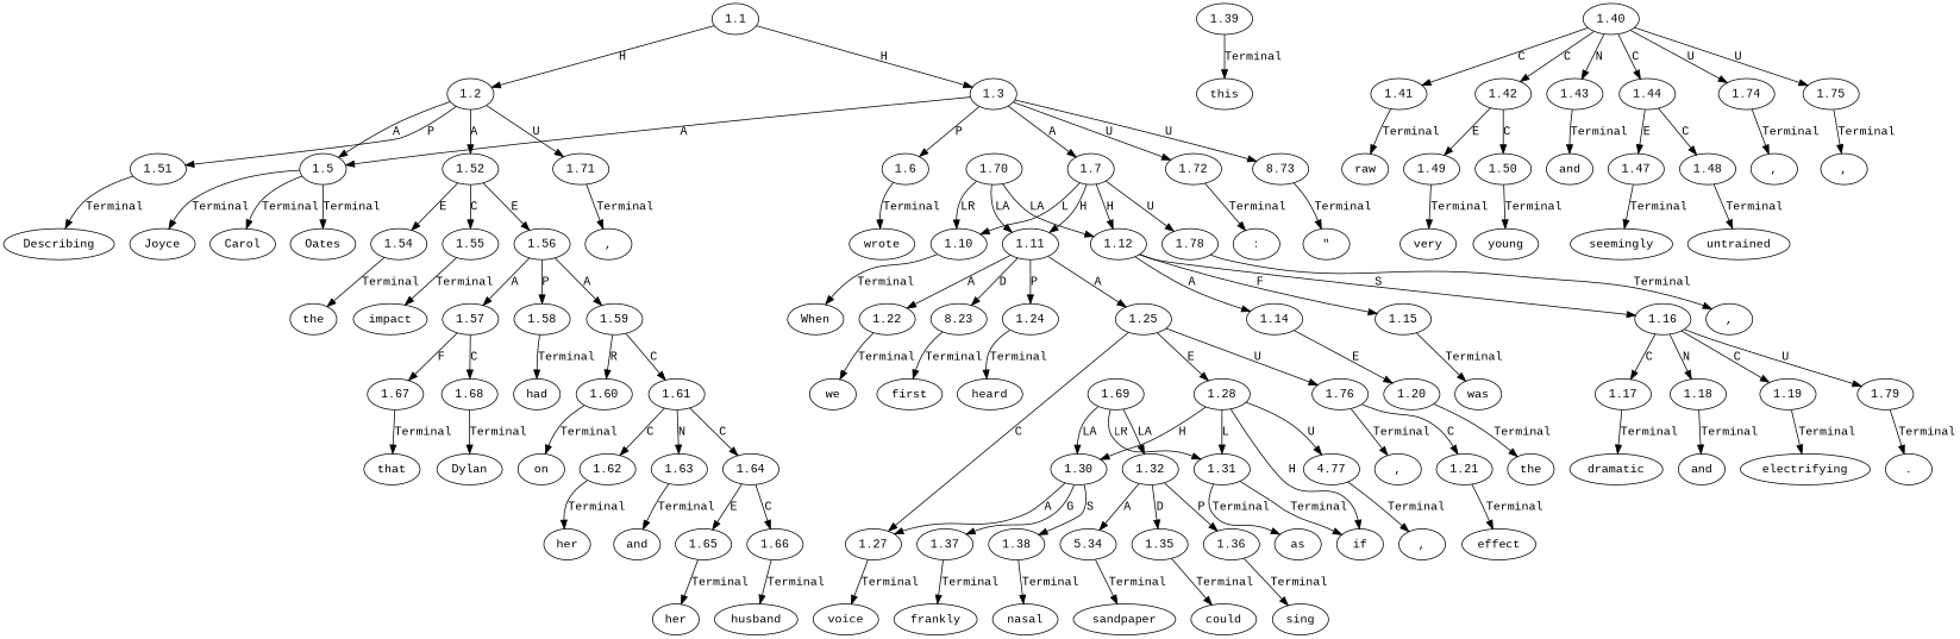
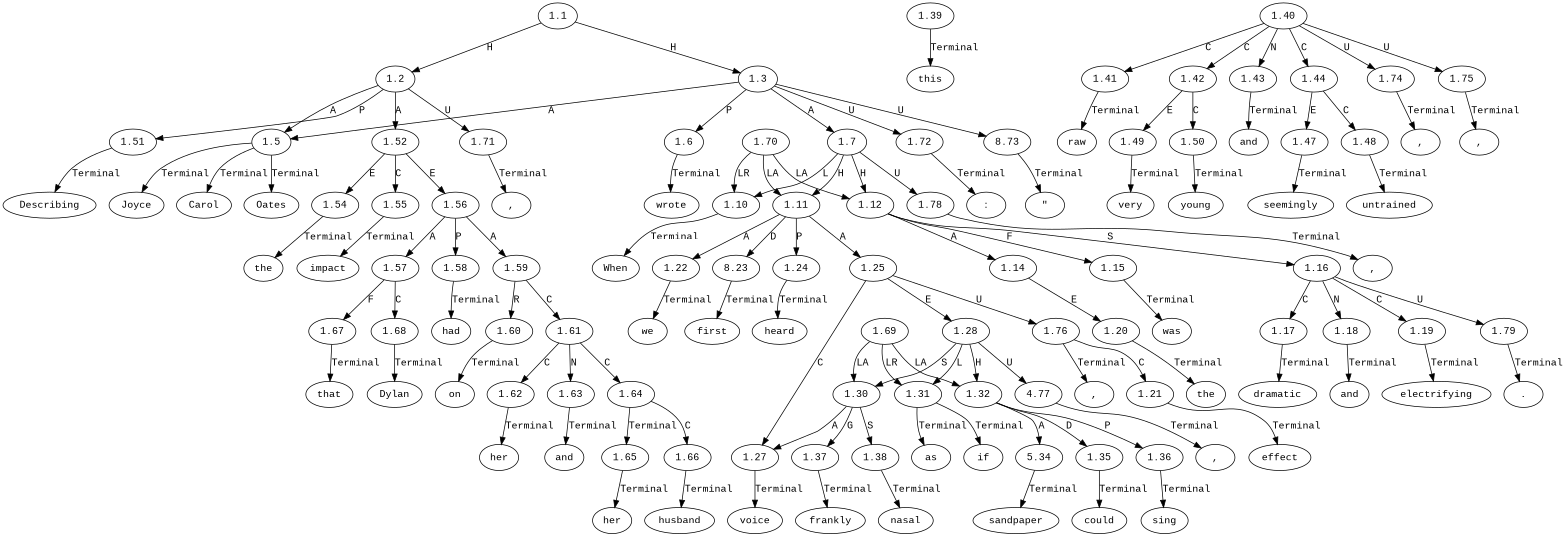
  digraph {
    fontname="Liberation Mono"
    node [fontname="Liberation Mono" ordering=out]
    edge [fontname="Liberation Mono" ordering=out]
    n1 [label=Describing]
    n2 [label=her]
    n3 [label=husband]
    n4 [label=","]
    n5 [label=Joyce]
    n6 [label=Carol]
    n7 [label=Oates]
    n8 [label=wrote]
    n9 [label=":"]
    n10 [label="\""]
    n11 [label=When]
    n12 [label=the]
    n13 [label=we]
    n14 [label=first]
    n15 [label=heard]
    n16 [label=this]
    n17 [label=raw]
    n18 [label=","]
    n19 [label=very]
    n20 [label=young]
    n21 [label=","]
    n22 [label=and]
    n23 [label=impact]
    n24 [label=seemingly]
    n25 [label=untrained]
    n26 [label=voice]
    n27 [label=","]
    n28 [label=frankly]
    n29 [label=nasal]
    n30 [label=","]
    n31 [label=as]
    n32 [label=if]
    n33 [label=sandpaper]
    n34 [label=that]
    n35 [label=could]
    n36 [label=sing]
    n37 [label=","]
    n38 [label=the]
    n39 [label=effect]
    n40 [label=was]
    n41 [label=dramatic]
    n42 [label=and]
    n43 [label=electrifying]
    n44 [label="."]
    n45 [label=Dylan]
    n46 [label=had]
    n47 [label=on]
    n48 [label=her]
    n49 [label=and]
    n50 [label=1.1]
    n51 [label=1.2]
    n52 [label=1.3]
    n53 [label=1.5]
    n54 [label=1.51]
    n55 [label=1.52]
    n56 [label=1.71]
    n57 [label=1.6]
    n58 [label=1.7]
    n59 [label=1.72]
    n60 [label=8.73]
    n61 [label=1.54]
    n62 [label=1.55]
    n63 [label=1.56]
    n64 [label=1.10]
    n65 [label=1.11]
    n66 [label=1.12]
    n67 [label=1.78]
    n68 [label=1.22]
    n69 [label=8.23]
    n70 [label=1.24]
    n71 [label=1.25]
    n72 [label=1.14]
    n73 [label=1.15]
    n74 [label=1.16]
    n75 [label=1.27]
    n76 [label=1.28]
    n77 [label=1.76]
    n78 [label=1.20]
    n79 [label=1.17]
    n80 [label=1.18]
    n81 [label=1.19]
    n82 [label=1.79]
    n83 [label=1.21]
    n84 [label=1.30]
    n85 [label=1.31]
    n86 [label=1.32]
    n87 [label=4.77]
    n88 [label=1.39]
    n89 [label=1.40]
    n90 [label=1.41]
    n91 [label=1.42]
    n92 [label=1.43]
    n93 [label=1.44]
    n94 [label=1.74]
    n95 [label=1.75]
    n96 [label=1.37]
    n97 [label=1.38]
    n98 [label=5.34]
    n99 [label=1.35]
    n100 [label=1.36]
    n101 [label=1.49]
    n102 [label=1.50]
    n103 [label=1.47]
    n104 [label=1.48]
    n105 [label=1.57]
    n106 [label=1.58]
    n107 [label=1.59]
    n108 [label=1.67]
    n109 [label=1.68]
    n110 [label=1.60]
    n111 [label=1.61]
    n112 [label=1.62]
    n113 [label=1.63]
    n114 [label=1.64]
    n115 [label=1.65]
    n116 [label=1.66]
    n117 [label=1.69]
    n118 [label=1.70]
    n50 -> n51 [label=H]
    n50 -> n52 [label=H]
    n51 -> n53 [label=A]
    n51 -> n54 [label=P]
    n51 -> n55 [label=A]
    n51 -> n56 [label=U]
    n52 -> n53 [label=A]
    n52 -> n57 [label=P]
    n52 -> n58 [label=A]
    n52 -> n59 [label=U]
    n52 -> n60 [label=U]
    n53 -> n5 [label=Terminal]
    n53 -> n6 [label=Terminal]
    n53 -> n7 [label=Terminal]
    n54 -> n1 [label=Terminal]
    n55 -> n61 [label=E]
    n55 -> n62 [label=C]
    n55 -> n63 [label=E]
    n56 -> n4 [label=Terminal]
    n57 -> n8 [label=Terminal]
    n58 -> n64 [label=L]
    n58 -> n65 [label=H]
    n58 -> n66 [label=H]
    n58 -> n67 [label=U]
    n59 -> n9 [label=Terminal]
    n60 -> n10 [label=Terminal]
    n61 -> n12 [label=Terminal]
    n62 -> n23 [label=Terminal]
    n63 -> n105 [label=A]
    n63 -> n106 [label=P]
    n63 -> n107 [label=A]
    n64 -> n11 [label=Terminal]
    n65 -> n68 [label=A]
    n65 -> n69 [label=D]
    n65 -> n70 [label=P]
    n65 -> n71 [label=A]
    n66 -> n72 [label=A]
    n66 -> n73 [label=F]
    n66 -> n74 [label=S]
    n67 -> n37 [label=Terminal]
    n68 -> n13 [label=Terminal]
    n69 -> n14 [label=Terminal]
    n70 -> n15 [label=Terminal]
    n71 -> n75 [label=C]
    n71 -> n76 [label=E]
    n71 -> n77 [label=U]
    n72 -> n78 [label=E]
    n73 -> n40 [label=Terminal]
    n74 -> n79 [label=C]
    n74 -> n80 [label=N]
    n74 -> n81 [label=C]
    n74 -> n82 [label=U]
    n75 -> n26 [label=Terminal]
-   n76 -> n84 [label=H]
+   n76 -> n84 [label=S]
    n76 -> n85 [label=L]
-   n76 -> n32 [label=H]
+   n76 -> n86 [label=H]
    n76 -> n87 [label=U]
    n77 -> n27 [label=Terminal]
    n77 -> n83 [label=C]
    n78 -> n38 [label=Terminal]
    n79 -> n41 [label=Terminal]
    n80 -> n42 [label=Terminal]
    n81 -> n43 [label=Terminal]
    n82 -> n44 [label=Terminal]
    n83 -> n39 [label=Terminal]
    n84 -> n75 [label=A]
    n84 -> n96 [label=G]
    n84 -> n97 [label=S]
    n85 -> n31 [label=Terminal]
    n85 -> n32 [label=Terminal]
    n86 -> n98 [label=A]
    n86 -> n99 [label=D]
    n86 -> n100 [label=P]
    n87 -> n30 [label=Terminal]
    n88 -> n16 [label=Terminal]
    n89 -> n90 [label=C]
    n89 -> n91 [label=C]
    n89 -> n92 [label=N]
    n89 -> n93 [label=C]
    n89 -> n94 [label=U]
    n89 -> n95 [label=U]
    n90 -> n17 [label=Terminal]
    n91 -> n101 [label=E]
    n91 -> n102 [label=C]
    n92 -> n22 [label=Terminal]
    n93 -> n103 [label=E]
    n93 -> n104 [label=C]
    n94 -> n18 [label=Terminal]
    n95 -> n21 [label=Terminal]
    n96 -> n28 [label=Terminal]
    n97 -> n29 [label=Terminal]
    n98 -> n33 [label=Terminal]
    n99 -> n35 [label=Terminal]
    n100 -> n36 [label=Terminal]
    n101 -> n19 [label=Terminal]
    n102 -> n20 [label=Terminal]
    n103 -> n24 [label=Terminal]
    n104 -> n25 [label=Terminal]
    n105 -> n108 [label=F]
    n105 -> n109 [label=C]
    n106 -> n46 [label=Terminal]
    n107 -> n110 [label=R]
    n107 -> n111 [label=C]
    n108 -> n34 [label=Terminal]
    n109 -> n45 [label=Terminal]
    n110 -> n47 [label=Terminal]
    n111 -> n112 [label=C]
    n111 -> n113 [label=N]
    n111 -> n114 [label=C]
    n112 -> n48 [label=Terminal]
    n113 -> n49 [label=Terminal]
-   n114 -> n115 [label=E]
+   n114 -> n115 [label=Terminal]
    n114 -> n116 [label=C]
    n115 -> n2 [label=Terminal]
    n116 -> n3 [label=Terminal]
    n117 -> n84 [label=LA]
    n117 -> n85 [label=LR]
    n117 -> n86 [label=LA]
    n118 -> n64 [label=LR]
    n118 -> n65 [label=LA]
    n118 -> n66 [label=LA]
  }
